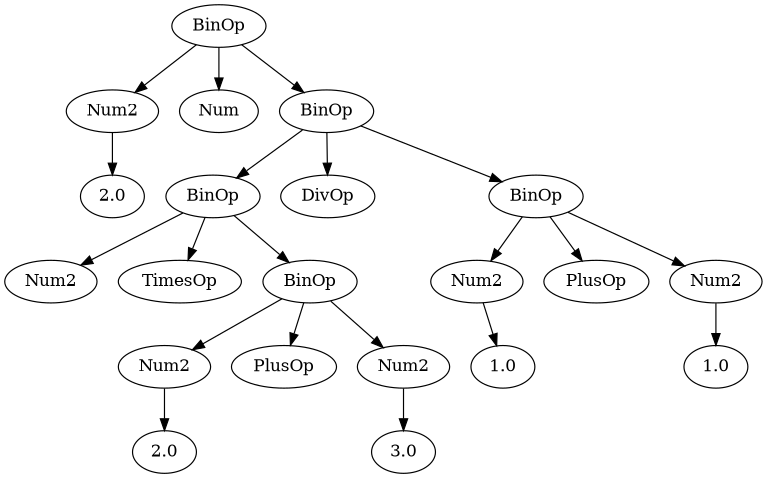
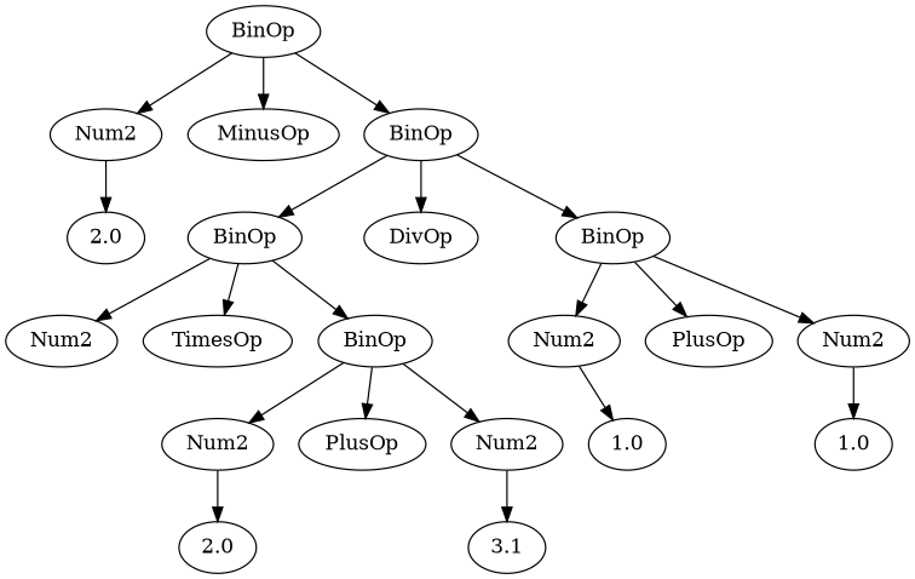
  digraph {
    n1 [label=BinOp]
    n2 [label=Num2]
-   n3 [label=Num]
+   n3 [label=MinusOp]
    n4 [label=BinOp]
    n5 [label=2.0]
    n6 [label=BinOp]
    n7 [label=DivOp]
    n8 [label=BinOp]
    n9 [label=Num2]
    n10 [label=TimesOp]
    n11 [label=BinOp]
    n12 [label=Num2]
    n13 [label=PlusOp]
    n14 [label=Num2]
    n15 [label=Num2]
    n16 [label=PlusOp]
    n17 [label=Num2]
    n18 [label=1.0]
    n19 [label=1.0]
    n20 [label=2.0]
-   n21 [label=3.0]
+   n21 [label=3.1]
    n1 -> n2
    n1 -> n3
    n1 -> n4
    n2 -> n5
    n4 -> n6
    n4 -> n7
    n4 -> n8
    n6 -> n9
    n6 -> n10
    n6 -> n11
    n8 -> n12
    n8 -> n13
    n8 -> n14
    n11 -> n15
    n11 -> n16
    n11 -> n17
    n12 -> n18
    n14 -> n19
    n15 -> n20
    n17 -> n21
  }
